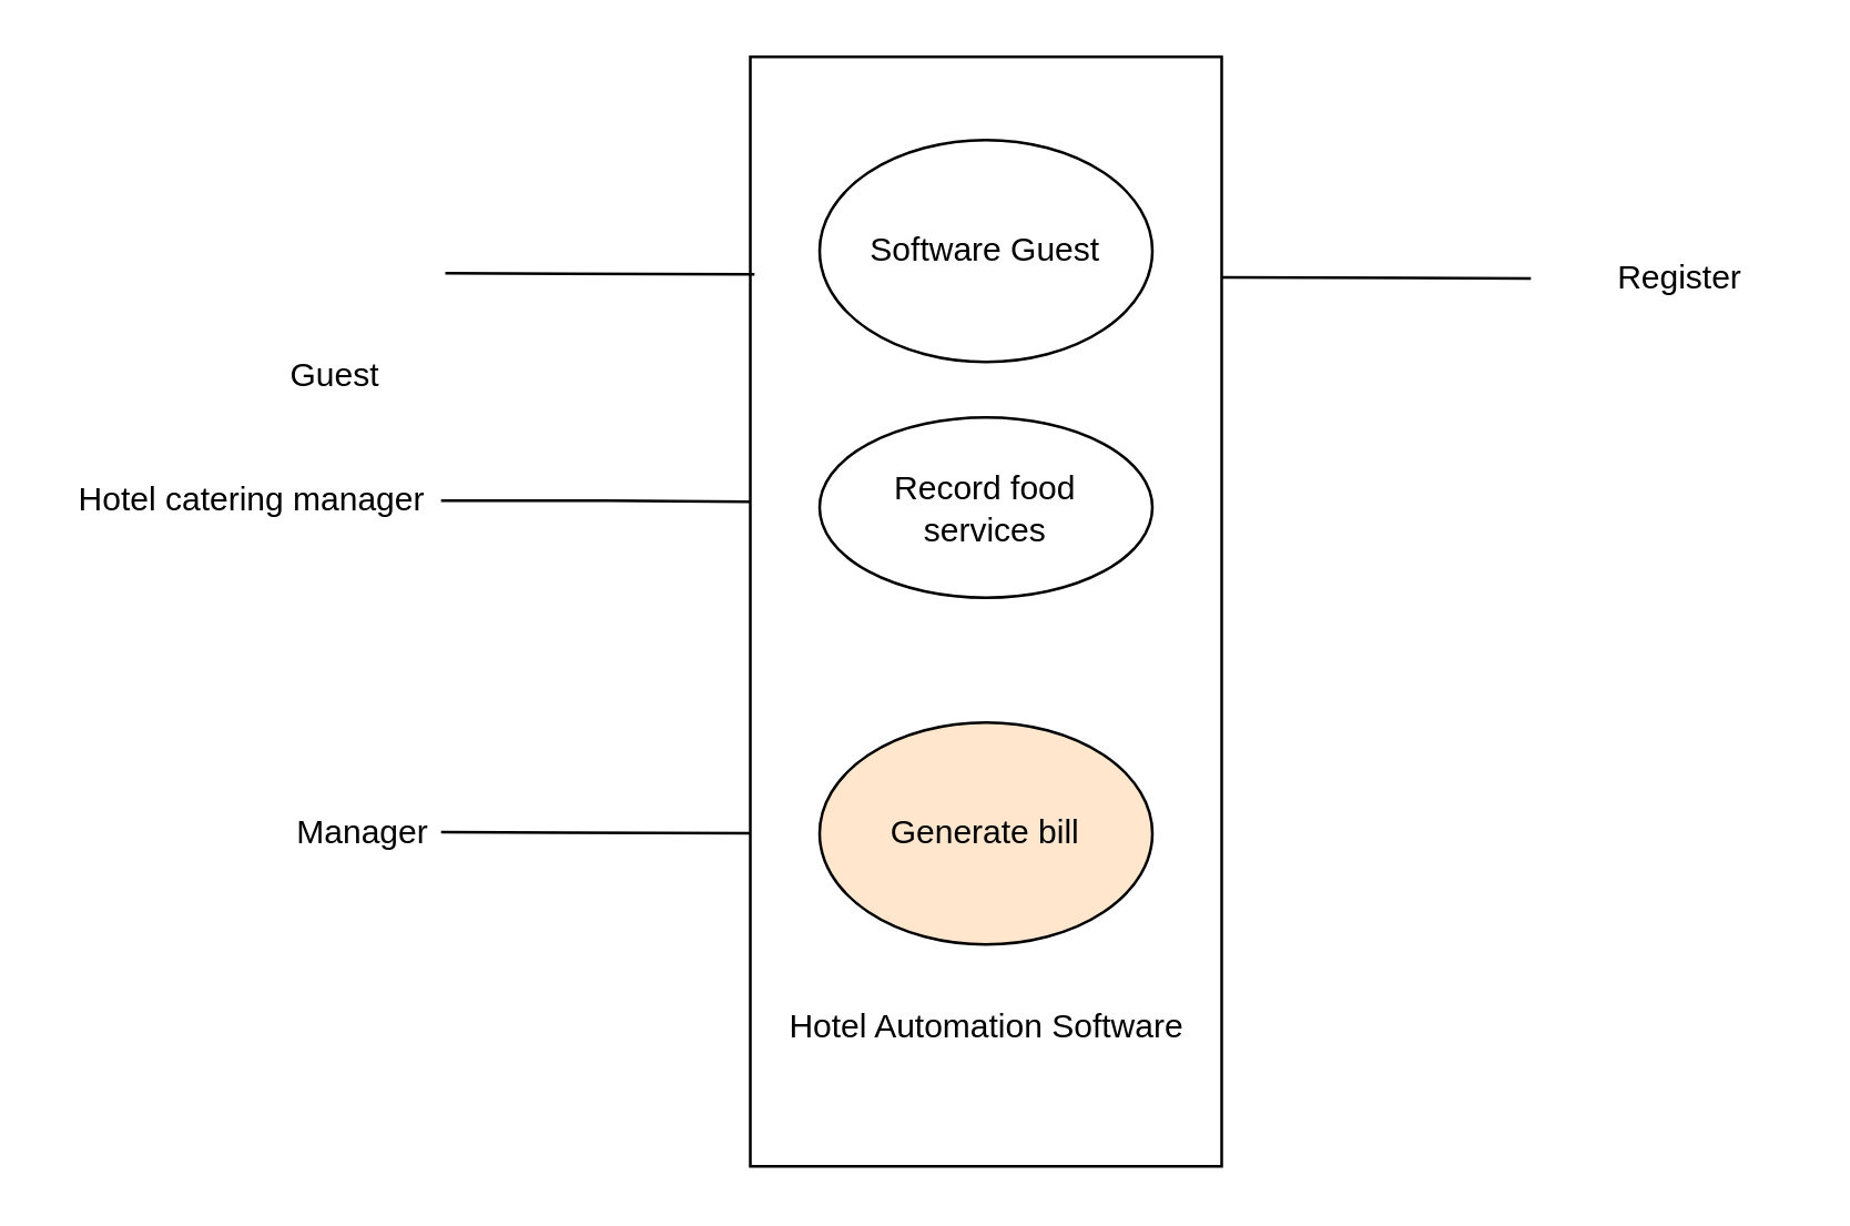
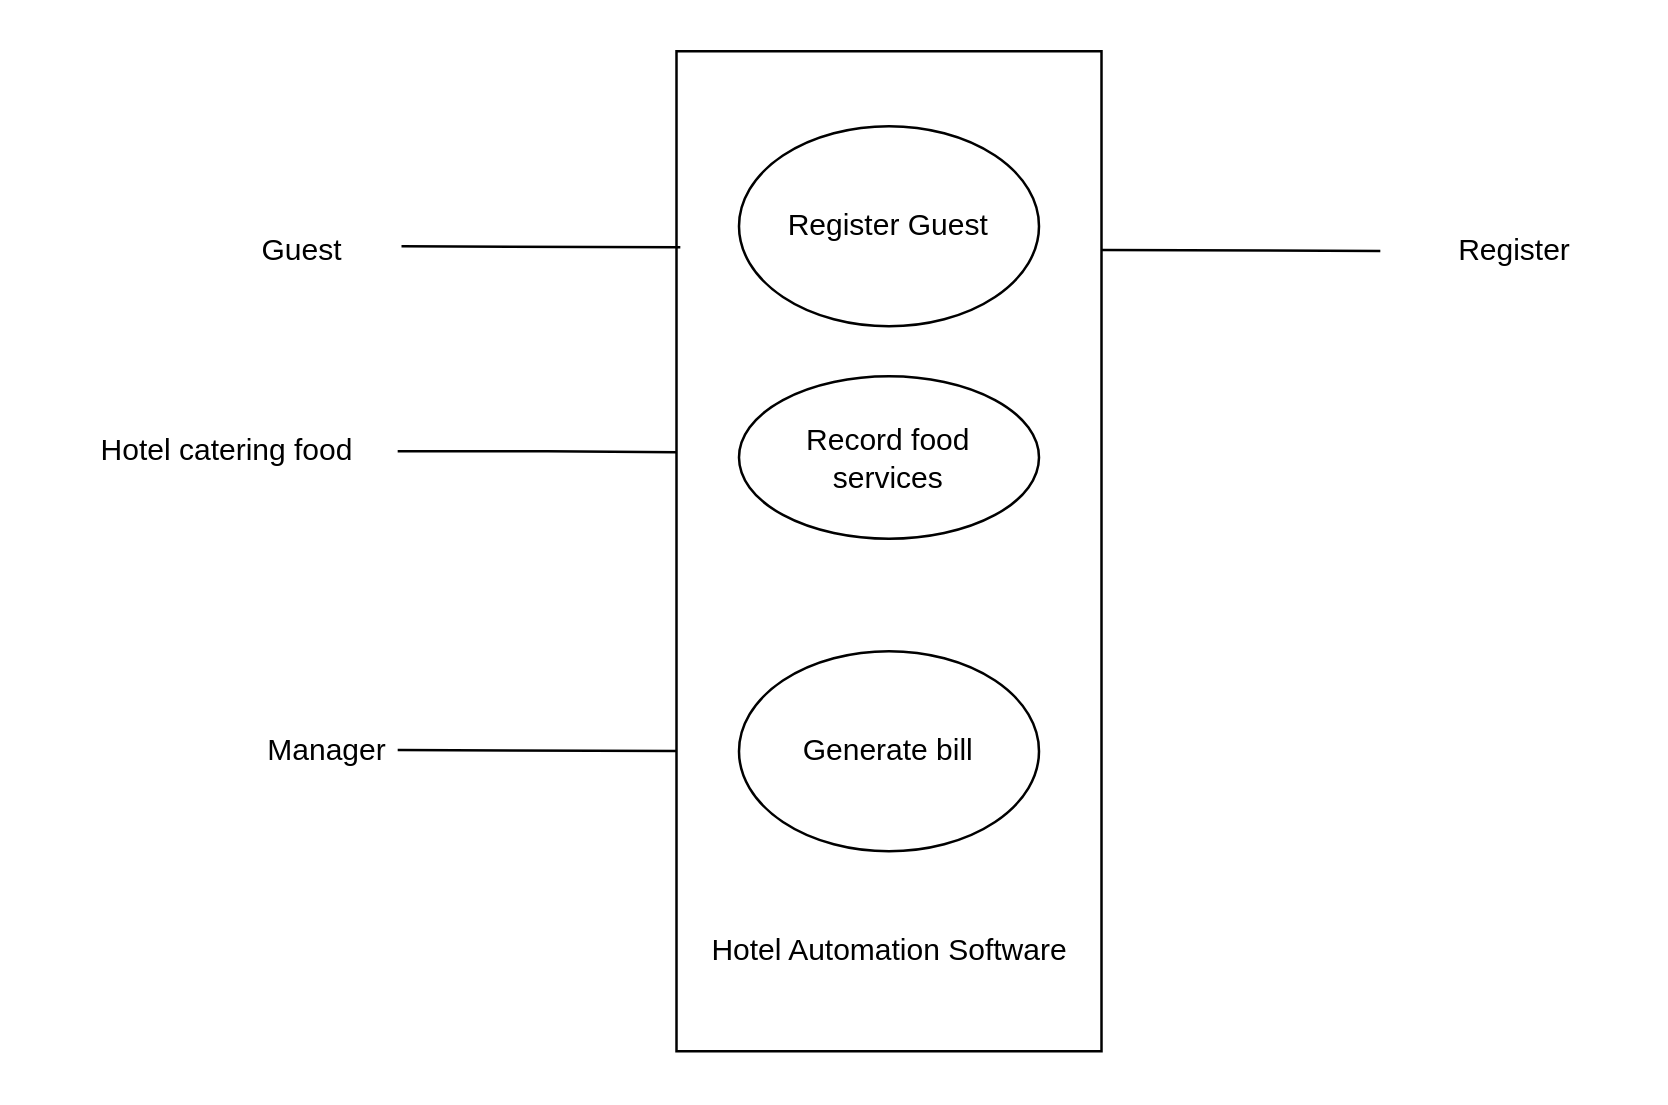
  <mxCell id="0" />
  <mxCell id="1" parent="0" />
  <mxCell id="2" value="" style="rounded=0;whiteSpace=wrap;html=1;" vertex="1" parent="1"><mxGeometry x="270" y="20" width="170" height="400" as="geometry" /></mxCell>
- <mxCell id="3" value="Software Guest" style="ellipse;whiteSpace=wrap;html=1;" vertex="1" parent="1"><mxGeometry x="295" y="50" width="120" height="80" as="geometry" /></mxCell>
- <mxCell id="4" value="Generate bill" style="ellipse;whiteSpace=wrap;html=1;fillColor=#ffe6cc;" vertex="1" parent="1"><mxGeometry x="295" y="260" width="120" height="80" as="geometry" /></mxCell>
+ <mxCell id="3" value="Register Guest" style="ellipse;whiteSpace=wrap;html=1;" vertex="1" parent="1"><mxGeometry x="295" y="50" width="120" height="80" as="geometry" /></mxCell>
+ <mxCell id="4" value="Generate bill" style="ellipse;whiteSpace=wrap;html=1;" vertex="1" parent="1"><mxGeometry x="295" y="260" width="120" height="80" as="geometry" /></mxCell>
  <mxCell id="5" value="Record food &lt;br&gt;services" style="ellipse;whiteSpace=wrap;html=1;" vertex="1" parent="1"><mxGeometry x="295" y="150" width="120" height="65" as="geometry" /></mxCell>
  <mxCell id="6" value="" style="endArrow=none;html=1;rounded=0;entryX=0.009;entryY=0.196;entryDx=0;entryDy=0;entryPerimeter=0;" edge="1" parent="1" target="2"><mxGeometry width="50" height="50" relative="1" as="geometry"><mxPoint x="160" y="98" as="sourcePoint" /><mxPoint x="260" y="80" as="targetPoint" /></mxGeometry></mxCell>
  <mxCell id="7" value="" style="endArrow=none;html=1;rounded=0;entryX=0.009;entryY=0.196;entryDx=0;entryDy=0;entryPerimeter=0;" edge="1" parent="1"><mxGeometry width="50" height="50" relative="1" as="geometry"><mxPoint x="158.47" y="299.5" as="sourcePoint" /><mxPoint x="270" y="299.9" as="targetPoint" /></mxGeometry></mxCell>
  <mxCell id="8" value="" style="endArrow=none;html=1;rounded=0;entryX=0.009;entryY=0.196;entryDx=0;entryDy=0;entryPerimeter=0;" edge="1" parent="1"><mxGeometry width="50" height="50" relative="1" as="geometry"><mxPoint x="158.47" y="180" as="sourcePoint" /><mxPoint x="270" y="180.4" as="targetPoint" /><Array as="points"><mxPoint x="218.47" y="180" /></Array></mxGeometry></mxCell>
- <mxCell id="9" value="Guest" style="text;html=1;align=center;verticalAlign=middle;resizable=0;points=[];autosize=1;strokeColor=none;fillColor=none;" vertex="1" parent="1"><mxGeometry x="95" y="125" width="50" height="20" as="geometry" /></mxCell>
- <mxCell id="10" value="Hotel catering manager" style="text;html=1;align=center;verticalAlign=middle;resizable=0;points=[];autosize=1;strokeColor=none;fillColor=none;" vertex="1" parent="1"><mxGeometry x="20" y="170" width="140" height="20" as="geometry" /></mxCell>
+ <mxCell id="9" value="Guest" style="text;html=1;align=center;verticalAlign=middle;resizable=0;points=[];autosize=1;strokeColor=none;fillColor=none;" vertex="1" parent="1"><mxGeometry x="95" y="90" width="50" height="20" as="geometry" /></mxCell>
+ <mxCell id="10" value="Hotel catering food" style="text;html=1;align=center;verticalAlign=middle;resizable=0;points=[];autosize=1;strokeColor=none;fillColor=none;" vertex="1" parent="1"><mxGeometry x="20" y="170" width="140" height="20" as="geometry" /></mxCell>
  <mxCell id="11" value="Manager" style="text;html=1;align=center;verticalAlign=middle;resizable=0;points=[];autosize=1;strokeColor=none;fillColor=none;" vertex="1" parent="1"><mxGeometry x="100" y="290" width="60" height="20" as="geometry" /></mxCell>
  <mxCell id="12" value="" style="endArrow=none;html=1;rounded=0;entryX=0.009;entryY=0.196;entryDx=0;entryDy=0;entryPerimeter=0;" edge="1" parent="1"><mxGeometry width="50" height="50" relative="1" as="geometry"><mxPoint x="440" y="99.5" as="sourcePoint" /><mxPoint x="551.53" y="99.9" as="targetPoint" /></mxGeometry></mxCell>
  <mxCell id="13" value="Register" style="text;html=1;align=center;verticalAlign=middle;resizable=0;points=[];autosize=1;strokeColor=none;fillColor=none;" vertex="1" parent="1"><mxGeometry x="565" y="90" width="80" height="20" as="geometry" /></mxCell>
- <mxCell id="14" value="Hotel Automation Software" style="text;html=1;align=center;verticalAlign=middle;resizable=0;points=[];autosize=1;strokeColor=none;fillColor=none;" vertex="1" parent="1"><mxGeometry x="275" y="360" width="160" height="20" as="geometry" /></mxCell>
+ <mxCell id="14" value="Hotel Automation Software" style="text;html=1;align=center;verticalAlign=middle;resizable=0;points=[];autosize=1;strokeColor=none;fillColor=none;" vertex="1" parent="1"><mxGeometry x="275" y="370" width="160" height="20" as="geometry" /></mxCell>
